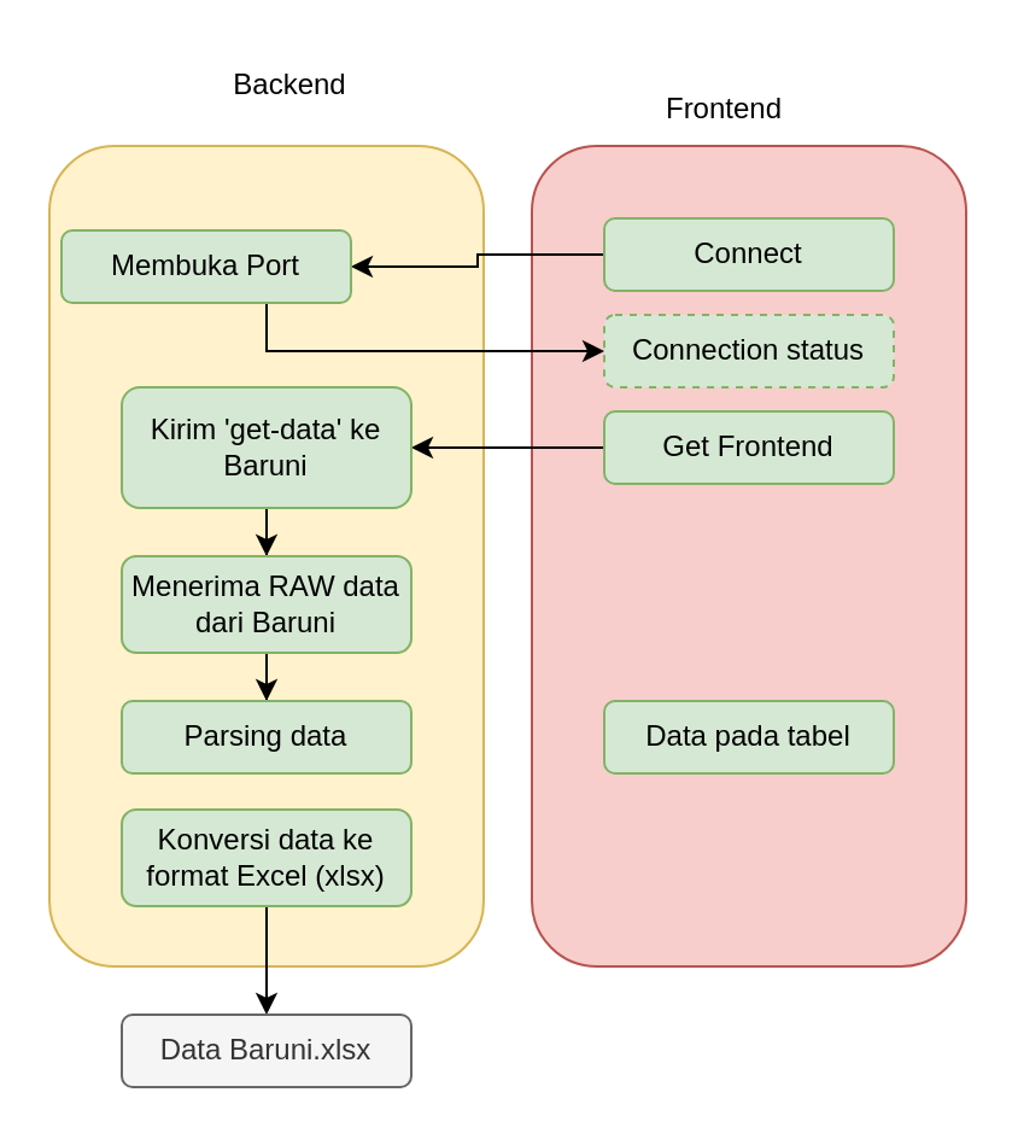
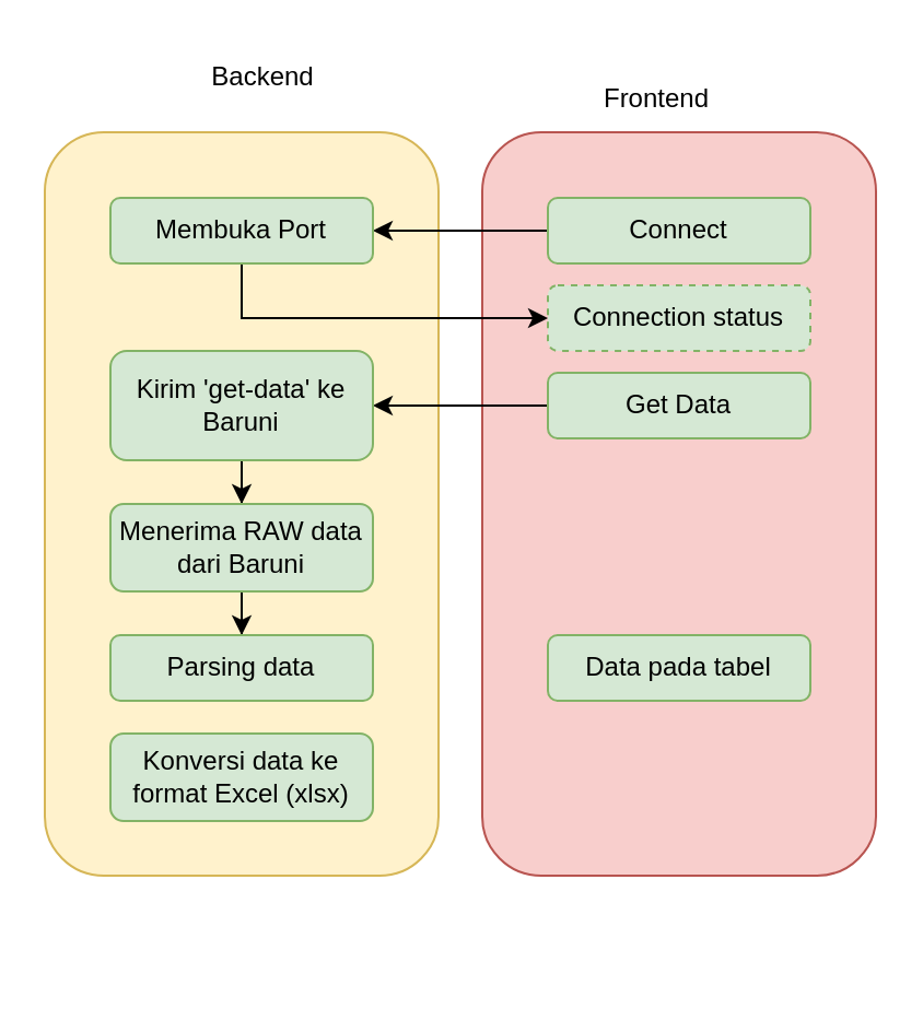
  <mxCell id="0" />
  <mxCell id="1" parent="0" />
  <mxCell id="2" value="" style="rounded=1;whiteSpace=wrap;html=1;fillColor=#f8cecc;strokeColor=#b85450;" parent="1" vertex="1"><mxGeometry x="220" y="60" width="180" height="340" as="geometry" /></mxCell>
  <mxCell id="3" value="" style="rounded=1;whiteSpace=wrap;html=1;fillColor=#fff2cc;strokeColor=#d6b656;" parent="1" vertex="1"><mxGeometry x="20" y="60" width="180" height="340" as="geometry" /></mxCell>
  <mxCell id="4" style="edgeStyle=orthogonalEdgeStyle;rounded=0;orthogonalLoop=1;jettySize=auto;html=1;" parent="1" source="5" target="7" edge="1"><mxGeometry relative="1" as="geometry" /></mxCell>
  <mxCell id="5" value="Connect" style="rounded=1;whiteSpace=wrap;html=1;fillColor=#d5e8d4;strokeColor=#82b366;" parent="1" vertex="1"><mxGeometry x="250" y="90" width="120" height="30" as="geometry" /></mxCell>
  <mxCell id="6" style="edgeStyle=orthogonalEdgeStyle;rounded=0;orthogonalLoop=1;jettySize=auto;html=1;entryX=0;entryY=0.5;entryDx=0;entryDy=0;" edge="1" parent="1" source="7" target="12"><mxGeometry relative="1" as="geometry"><Array as="points"><mxPoint x="110" y="145" /></Array></mxGeometry></mxCell>
- <mxCell id="7" value="Membuka Port" style="rounded=1;whiteSpace=wrap;html=1;fillColor=#d5e8d4;strokeColor=#82b366;" parent="1" vertex="1"><mxGeometry x="25" y="95" width="120" height="30" as="geometry" /></mxCell>
+ <mxCell id="7" value="Membuka Port" style="rounded=1;whiteSpace=wrap;html=1;fillColor=#d5e8d4;strokeColor=#82b366;" parent="1" vertex="1"><mxGeometry x="50" y="90" width="120" height="30" as="geometry" /></mxCell>
  <mxCell id="8" style="edgeStyle=orthogonalEdgeStyle;rounded=0;orthogonalLoop=1;jettySize=auto;html=1;entryX=1;entryY=0.5;entryDx=0;entryDy=0;" parent="1" source="9" target="11" edge="1"><mxGeometry relative="1" as="geometry" /></mxCell>
- <mxCell id="9" value="Get Frontend" style="rounded=1;whiteSpace=wrap;html=1;fillColor=#d5e8d4;strokeColor=#82b366;" parent="1" vertex="1"><mxGeometry x="250" y="170" width="120" height="30" as="geometry" /></mxCell>
+ <mxCell id="9" value="Get Data" style="rounded=1;whiteSpace=wrap;html=1;fillColor=#d5e8d4;strokeColor=#82b366;" parent="1" vertex="1"><mxGeometry x="250" y="170" width="120" height="30" as="geometry" /></mxCell>
  <mxCell id="10" style="edgeStyle=orthogonalEdgeStyle;rounded=0;orthogonalLoop=1;jettySize=auto;html=1;" parent="1" source="11" target="14" edge="1"><mxGeometry relative="1" as="geometry" /></mxCell>
  <mxCell id="11" value="&lt;div&gt;Kirim 'get-data' ke Baruni&lt;/div&gt;" style="rounded=1;whiteSpace=wrap;html=1;fillColor=#d5e8d4;strokeColor=#82b366;" parent="1" vertex="1"><mxGeometry x="50" y="160" width="120" height="50" as="geometry" /></mxCell>
  <mxCell id="12" value="Connection status" style="rounded=1;whiteSpace=wrap;html=1;fillColor=#d5e8d4;strokeColor=#82b366;dashed=1;" parent="1" vertex="1"><mxGeometry x="250" y="130" width="120" height="30" as="geometry" /></mxCell>
  <mxCell id="13" style="edgeStyle=orthogonalEdgeStyle;rounded=0;orthogonalLoop=1;jettySize=auto;html=1;entryX=0.5;entryY=0;entryDx=0;entryDy=0;" parent="1" source="14" target="15" edge="1"><mxGeometry relative="1" as="geometry" /></mxCell>
  <mxCell id="14" value="Menerima RAW data dari Baruni" style="rounded=1;whiteSpace=wrap;html=1;fillColor=#d5e8d4;strokeColor=#82b366;" parent="1" vertex="1"><mxGeometry x="50" y="230" width="120" height="40" as="geometry" /></mxCell>
  <mxCell id="15" value="Parsing data" style="rounded=1;whiteSpace=wrap;html=1;fillColor=#d5e8d4;strokeColor=#82b366;" parent="1" vertex="1"><mxGeometry x="50" y="290" width="120" height="30" as="geometry" /></mxCell>
  <mxCell id="16" value="Data pada tabel" style="rounded=1;whiteSpace=wrap;html=1;fillColor=#d5e8d4;strokeColor=#82b366;" parent="1" vertex="1"><mxGeometry x="250" y="290" width="120" height="30" as="geometry" /></mxCell>
- <mxCell id="17" style="edgeStyle=orthogonalEdgeStyle;rounded=0;orthogonalLoop=1;jettySize=auto;html=1;entryX=0.5;entryY=0;entryDx=0;entryDy=0;" parent="1" source="18" target="21" edge="1"><mxGeometry relative="1" as="geometry" /></mxCell>
  <mxCell id="18" value="Konversi data ke format Excel (xlsx)" style="rounded=1;whiteSpace=wrap;html=1;fillColor=#d5e8d4;strokeColor=#82b366;" parent="1" vertex="1"><mxGeometry x="50" y="335" width="120" height="40" as="geometry" /></mxCell>
  <mxCell id="19" value="Backend" style="text;html=1;align=center;verticalAlign=middle;whiteSpace=wrap;rounded=0;" parent="1" vertex="1"><mxGeometry x="90" y="20" width="60" height="30" as="geometry" /></mxCell>
  <mxCell id="20" value="Frontend" style="text;html=1;align=center;verticalAlign=middle;whiteSpace=wrap;rounded=0;" parent="1" vertex="1"><mxGeometry x="270" y="30" width="60" height="30" as="geometry" /></mxCell>
- <mxCell id="21" value="Data Baruni.xlsx" style="rounded=1;whiteSpace=wrap;html=1;fillColor=#f5f5f5;strokeColor=#666666;fontColor=#333333;" parent="1" vertex="1"><mxGeometry x="50" y="420" width="120" height="30" as="geometry" /></mxCell>
